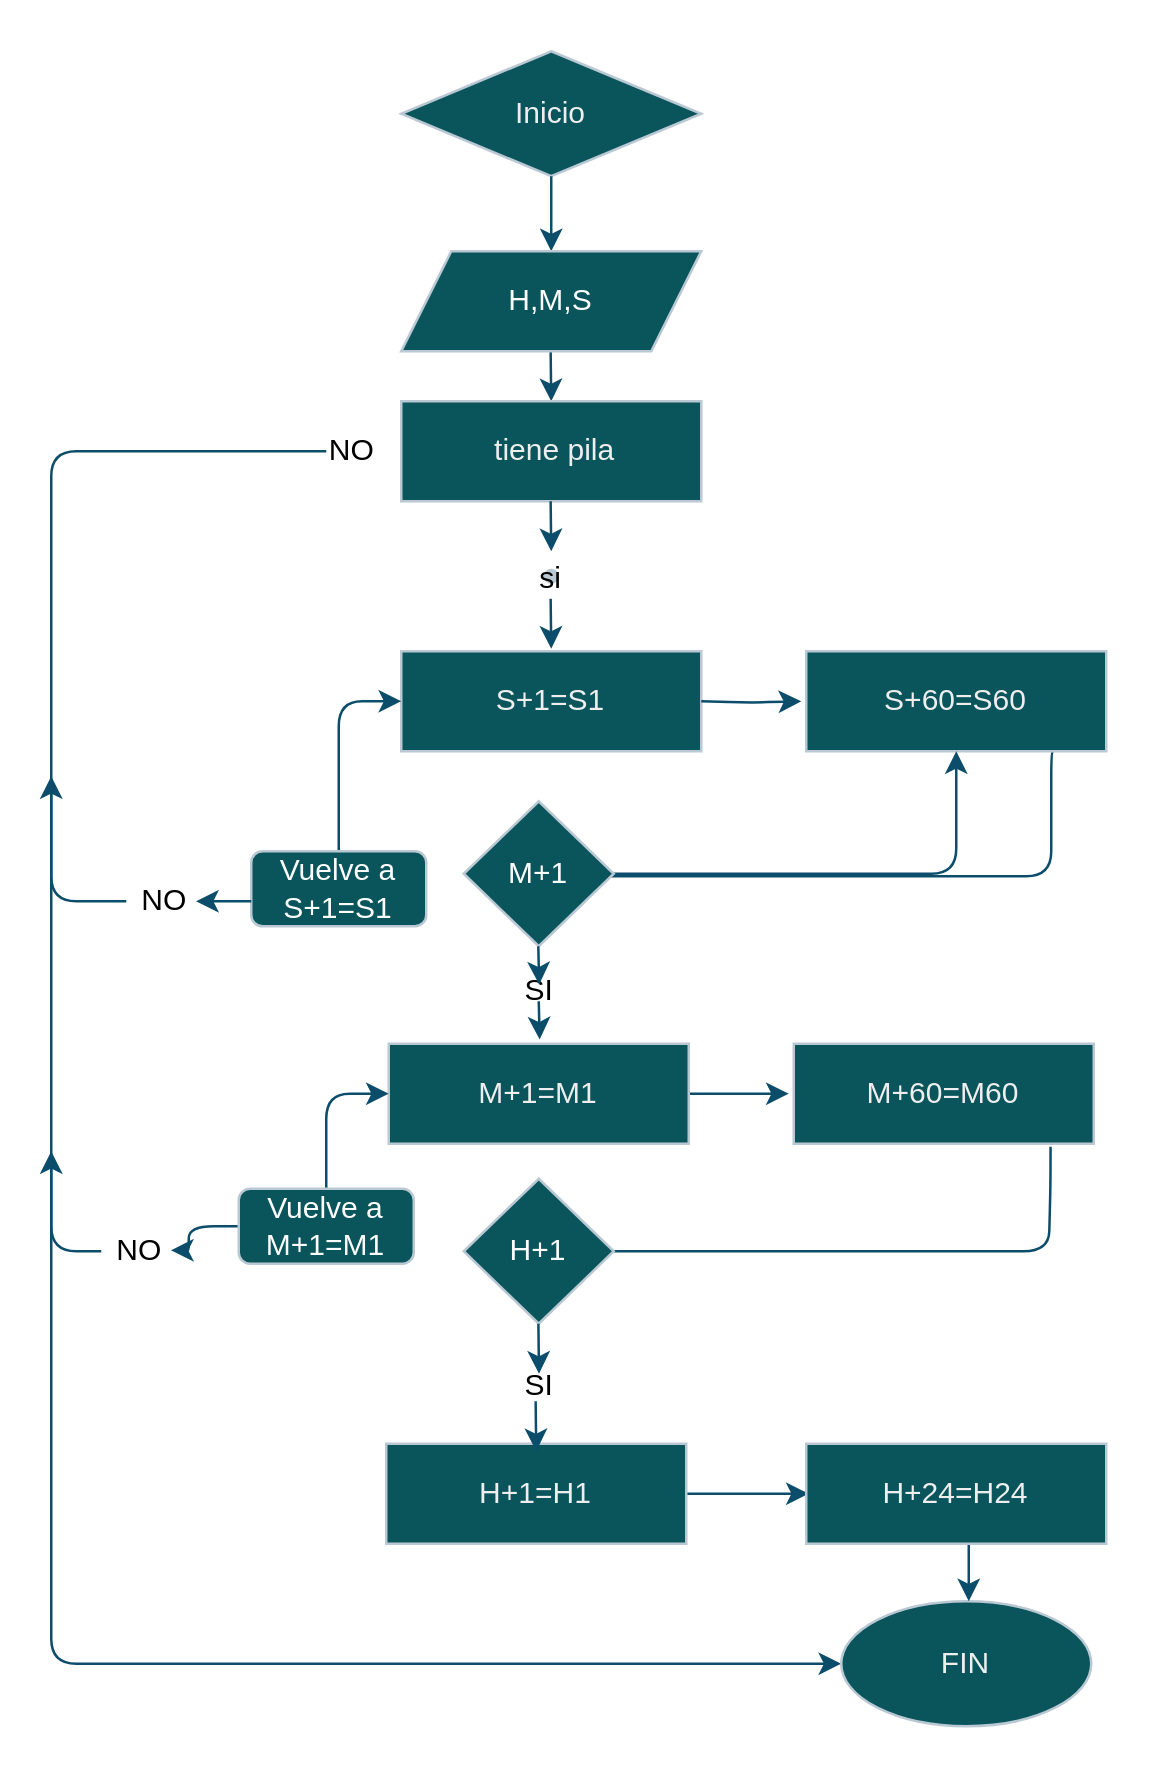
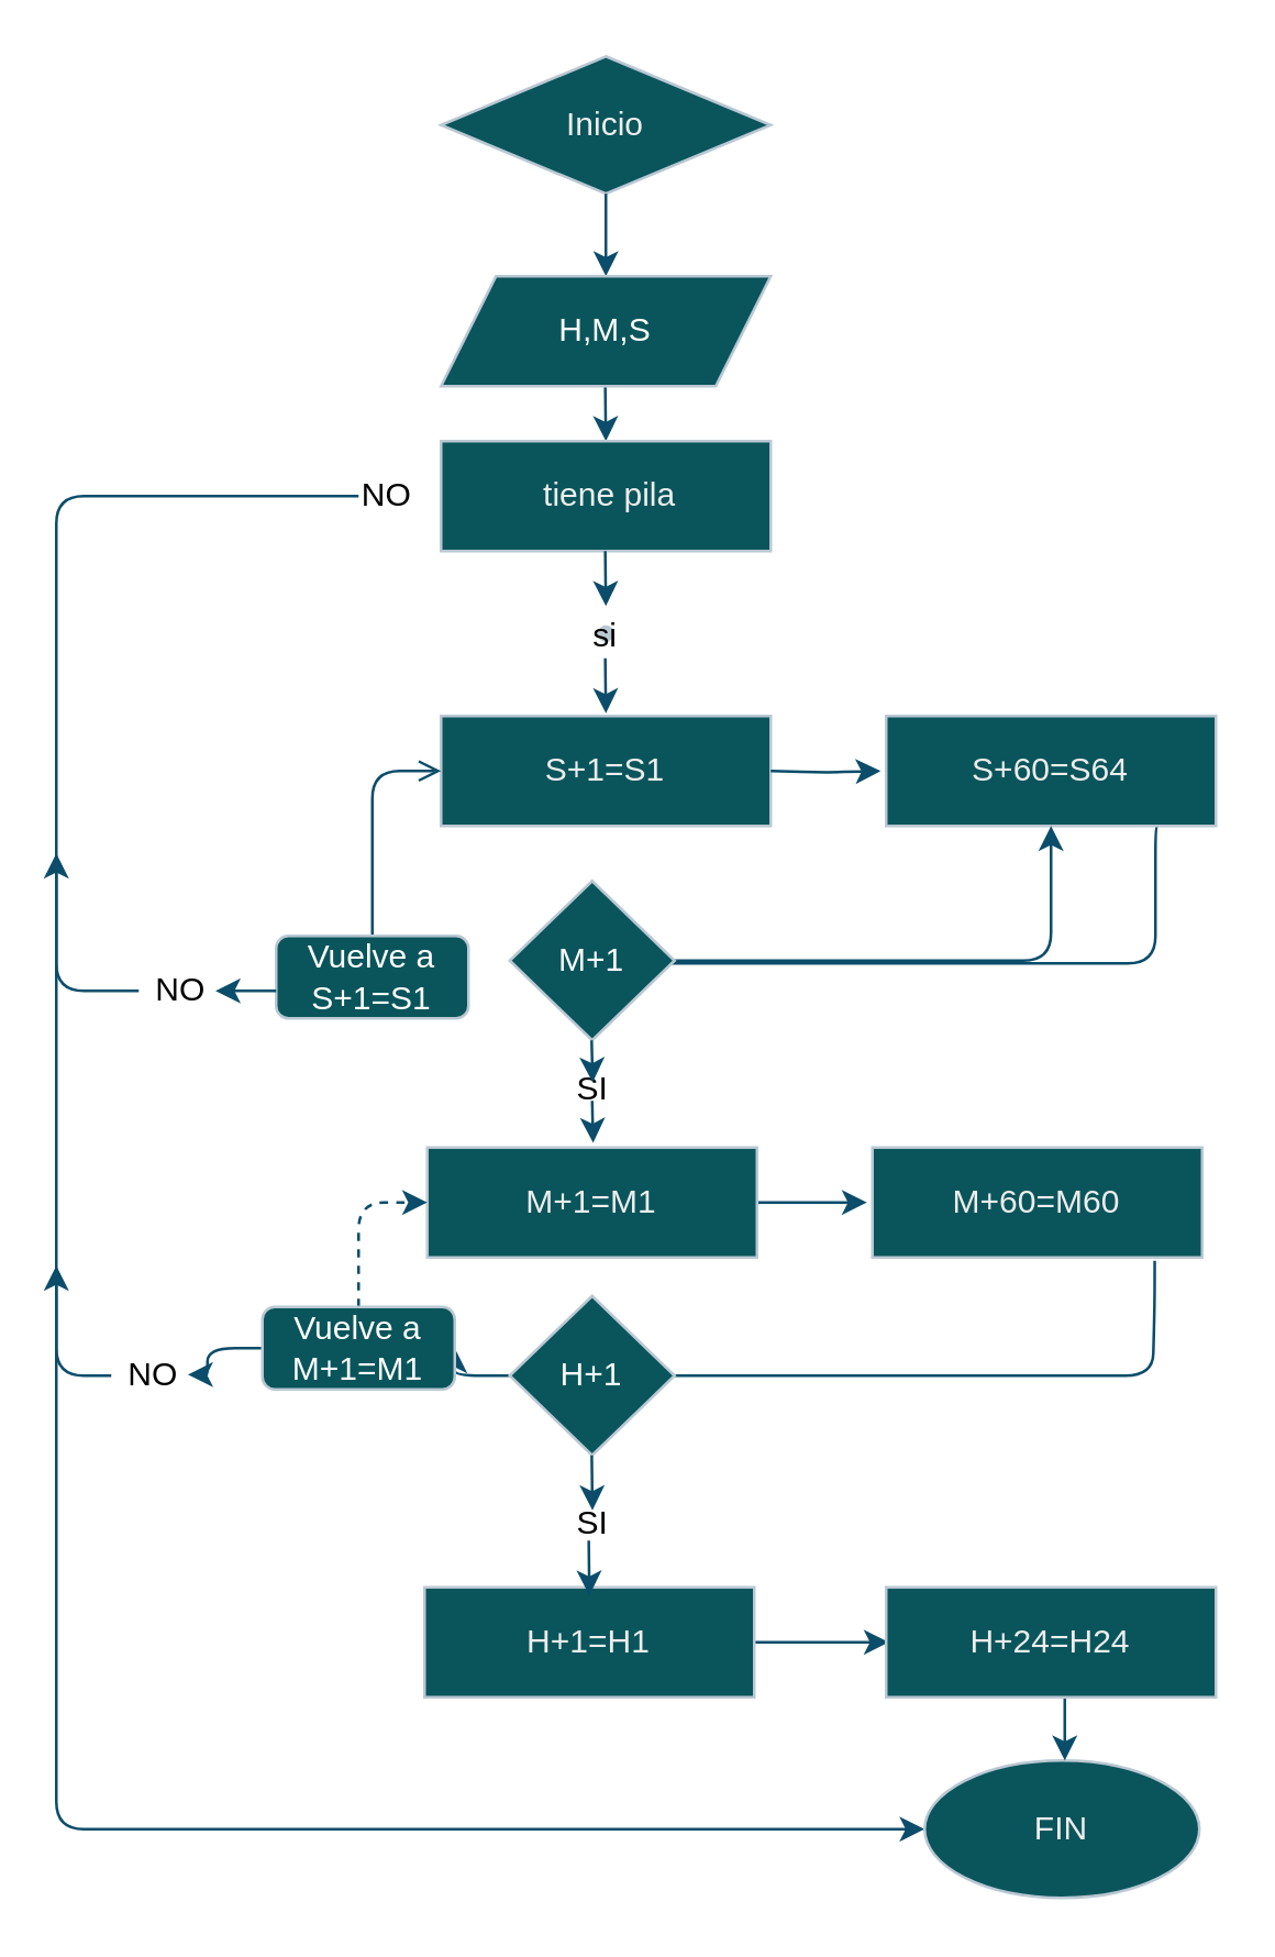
  <mxCell id="0" />
  <mxCell id="1" parent="0" />
  <mxCell id="2" value="Inicio" style="rhombus;whiteSpace=wrap;html=1;fillColor=#09555B;strokeColor=#BAC8D3;fontColor=#EEEEEE;" vertex="1" parent="1"><mxGeometry x="160" y="20" width="120" height="50" as="geometry" /></mxCell>
  <mxCell id="3" value="" style="endArrow=classic;html=1;exitX=0.5;exitY=1;exitDx=0;exitDy=0;strokeColor=#0B4D6A;" edge="1" parent="1" source="2"><mxGeometry width="50" height="50" relative="1" as="geometry"><mxPoint x="190" y="360" as="sourcePoint" /><mxPoint x="220" y="100" as="targetPoint" /></mxGeometry></mxCell>
  <mxCell id="4" value="" style="endArrow=classic;html=1;exitX=0.5;exitY=1;exitDx=0;exitDy=0;strokeColor=#0B4D6A;" edge="1" parent="1"><mxGeometry width="50" height="50" relative="1" as="geometry"><mxPoint x="219.76" y="140" as="sourcePoint" /><mxPoint x="220" y="160" as="targetPoint" /></mxGeometry></mxCell>
  <mxCell id="5" value="" style="edgeStyle=orthogonalEdgeStyle;curved=0;rounded=1;sketch=0;orthogonalLoop=1;jettySize=auto;html=1;strokeColor=#0B4D6A;entryX=0;entryY=0.5;entryDx=0;entryDy=0;" edge="1" parent="1" target="11"><mxGeometry relative="1" as="geometry"><mxPoint x="130" y="180" as="sourcePoint" /><mxPoint x="340" y="550" as="targetPoint" /><Array as="points"><mxPoint x="20" y="180" /><mxPoint x="20" y="665" /></Array></mxGeometry></mxCell>
  <mxCell id="6" value="&amp;nbsp;tiene pila" style="rounded=0;whiteSpace=wrap;html=1;fillColor=#09555B;strokeColor=#BAC8D3;fontColor=#EEEEEE;" vertex="1" parent="1"><mxGeometry x="160" y="160" width="120" height="40" as="geometry" /></mxCell>
  <mxCell id="7" value="" style="endArrow=classic;html=1;exitX=0.5;exitY=1;exitDx=0;exitDy=0;strokeColor=#0B4D6A;" edge="1" parent="1"><mxGeometry width="50" height="50" relative="1" as="geometry"><mxPoint x="219.76" y="200" as="sourcePoint" /><mxPoint x="220" y="220" as="targetPoint" /></mxGeometry></mxCell>
  <mxCell id="8" value="S+1=S1" style="rounded=0;whiteSpace=wrap;html=1;fillColor=#09555B;strokeColor=#BAC8D3;fontColor=#EEEEEE;" vertex="1" parent="1"><mxGeometry x="160" y="260" width="120" height="40" as="geometry" /></mxCell>
  <mxCell id="9" value="" style="edgeStyle=orthogonalEdgeStyle;curved=0;rounded=1;sketch=0;orthogonalLoop=1;jettySize=auto;html=1;fontColor=#000000;strokeColor=#0B4D6A;" edge="1" parent="1" source="10"><mxGeometry relative="1" as="geometry"><mxPoint x="315" y="437" as="targetPoint" /></mxGeometry></mxCell>
  <mxCell id="10" value="M+1=M1" style="rounded=0;whiteSpace=wrap;html=1;fillColor=#09555B;strokeColor=#BAC8D3;fontColor=#EEEEEE;" vertex="1" parent="1"><mxGeometry x="155" y="417" width="120" height="40" as="geometry" /></mxCell>
  <mxCell id="11" value="FIN" style="ellipse;whiteSpace=wrap;html=1;fillColor=#09555B;strokeColor=#BAC8D3;fontColor=#EEEEEE;" vertex="1" parent="1"><mxGeometry x="336" y="640" width="100" height="50" as="geometry" /></mxCell>
  <mxCell id="12" value="si" style="shape=waypoint;sketch=0;size=6;pointerEvents=1;points=[];fillColor=none;resizable=0;rotatable=0;perimeter=centerPerimeter;snapToPoint=1;rounded=0;strokeColor=#BAC8D3;" vertex="1" parent="1"><mxGeometry x="200" y="210" width="40" height="40" as="geometry" /></mxCell>
  <mxCell id="13" value="" style="endArrow=classic;html=1;exitX=0.5;exitY=1;exitDx=0;exitDy=0;strokeColor=#0B4D6A;" edge="1" parent="1"><mxGeometry width="50" height="50" relative="1" as="geometry"><mxPoint x="219.76" y="239" as="sourcePoint" /><mxPoint x="220" y="259" as="targetPoint" /></mxGeometry></mxCell>
  <mxCell id="14" value="" style="endArrow=classic;html=1;strokeColor=#0B4D6A;entryX=0.503;entryY=-0.043;entryDx=0;entryDy=0;entryPerimeter=0;" edge="1" parent="1" target="10"><mxGeometry width="50" height="50" relative="1" as="geometry"><mxPoint x="215" y="400" as="sourcePoint" /><mxPoint x="215" y="410" as="targetPoint" /></mxGeometry></mxCell>
  <mxCell id="15" value="SI" style="text;html=1;align=center;verticalAlign=middle;resizable=0;points=[];autosize=1;strokeColor=none;fontColor=#000000;" vertex="1" parent="1"><mxGeometry x="200" y="386" width="30" height="20" as="geometry" /></mxCell>
  <mxCell id="16" value="" style="edgeStyle=orthogonalEdgeStyle;curved=0;rounded=1;sketch=0;orthogonalLoop=1;jettySize=auto;html=1;fontColor=#000000;strokeColor=#0B4D6A;" edge="1" parent="1"><mxGeometry relative="1" as="geometry"><mxPoint x="273" y="597" as="sourcePoint" /><mxPoint x="323" y="597" as="targetPoint" /></mxGeometry></mxCell>
  <mxCell id="17" value="H+1=H1" style="rounded=0;whiteSpace=wrap;html=1;fillColor=#09555B;strokeColor=#BAC8D3;fontColor=#EEEEEE;" vertex="1" parent="1"><mxGeometry x="154" y="577" width="120" height="40" as="geometry" /></mxCell>
  <mxCell id="18" value="" style="endArrow=classic;html=1;exitX=0.5;exitY=1;exitDx=0;exitDy=0;strokeColor=#0B4D6A;" edge="1" parent="1"><mxGeometry width="50" height="50" relative="1" as="geometry"><mxPoint x="387" y="617" as="sourcePoint" /><mxPoint x="387" y="640" as="targetPoint" /></mxGeometry></mxCell>
  <mxCell id="19" value="" style="endArrow=classic;html=1;exitX=0.5;exitY=1;exitDx=0;exitDy=0;strokeColor=#0B4D6A;" edge="1" parent="1"><mxGeometry width="50" height="50" relative="1" as="geometry"><mxPoint x="213.76" y="560" as="sourcePoint" /><mxPoint x="214" y="580" as="targetPoint" /></mxGeometry></mxCell>
  <mxCell id="20" value="SI" style="text;html=1;align=center;verticalAlign=middle;resizable=0;points=[];autosize=1;strokeColor=none;fontColor=#000000;" vertex="1" parent="1"><mxGeometry x="200" y="544" width="30" height="20" as="geometry" /></mxCell>
  <mxCell id="21" value="M+60=M60" style="whiteSpace=wrap;html=1;rounded=0;fontColor=#EEEEEE;strokeColor=#BAC8D3;fillColor=#09555B;" vertex="1" parent="1"><mxGeometry x="317" y="417" width="120" height="40" as="geometry" /></mxCell>
  <mxCell id="22" value="" style="edgeStyle=orthogonalEdgeStyle;curved=0;rounded=1;sketch=0;orthogonalLoop=1;jettySize=auto;html=1;fontColor=#000000;strokeColor=#0B4D6A;" edge="1" parent="1"><mxGeometry relative="1" as="geometry"><mxPoint x="280" y="280" as="sourcePoint" /><mxPoint x="320" y="280" as="targetPoint" /></mxGeometry></mxCell>
  <mxCell id="23" value="" style="edgeStyle=orthogonalEdgeStyle;curved=0;rounded=1;sketch=0;orthogonalLoop=1;jettySize=auto;html=1;fontColor=#000000;strokeColor=#0B4D6A;exitX=0.825;exitY=1.075;exitDx=0;exitDy=0;exitPerimeter=0;entryX=1;entryY=1;entryDx=0;entryDy=0;" edge="1" parent="1" target="30"><mxGeometry relative="1" as="geometry"><mxPoint x="421" y="300" as="sourcePoint" /><mxPoint x="230" y="326" as="targetPoint" /><Array as="points"><mxPoint x="420" y="300" /><mxPoint x="420" y="350" /><mxPoint x="230" y="350" /><mxPoint x="230" y="346" /></Array></mxGeometry></mxCell>
- <mxCell id="24" value="S+60=S60" style="whiteSpace=wrap;html=1;rounded=0;fontColor=#EEEEEE;strokeColor=#BAC8D3;fillColor=#09555B;" vertex="1" parent="1"><mxGeometry x="322" y="260" width="120" height="40" as="geometry" /></mxCell>
+ <mxCell id="24" value="S+60=S64" style="whiteSpace=wrap;html=1;rounded=0;fontColor=#EEEEEE;strokeColor=#BAC8D3;fillColor=#09555B;" vertex="1" parent="1"><mxGeometry x="322" y="260" width="120" height="40" as="geometry" /></mxCell>
  <mxCell id="25" value="H+24=H24" style="rounded=0;whiteSpace=wrap;html=1;fillColor=#09555B;strokeColor=#BAC8D3;fontColor=#EEEEEE;" vertex="1" parent="1"><mxGeometry x="322" y="577" width="120" height="40" as="geometry" /></mxCell>
  <mxCell id="26" value="NO" style="text;html=1;align=center;verticalAlign=middle;resizable=0;points=[];autosize=1;strokeColor=none;fontColor=#000000;" vertex="1" parent="1"><mxGeometry x="125" y="170" width="30" height="20" as="geometry" /></mxCell>
  <mxCell id="27" value="" style="edgeStyle=orthogonalEdgeStyle;curved=0;rounded=1;sketch=0;orthogonalLoop=1;jettySize=auto;html=1;fontColor=#000000;strokeColor=#0B4D6A;exitX=0.856;exitY=1.03;exitDx=0;exitDy=0;exitPerimeter=0;" edge="1" parent="1" source="21"><mxGeometry relative="1" as="geometry"><mxPoint x="420.01" y="473.98" as="sourcePoint" /><mxPoint x="230" y="499.98" as="targetPoint" /><Array as="points"><mxPoint x="420" y="474" /><mxPoint x="419" y="474" /><mxPoint x="419" y="500" /></Array></mxGeometry></mxCell>
  <mxCell id="28" value="&lt;font color=&quot;#ffffff&quot;&gt;H,M,S&lt;/font&gt;" style="shape=parallelogram;perimeter=parallelogramPerimeter;whiteSpace=wrap;html=1;fixedSize=1;rounded=0;sketch=0;fontColor=#000000;strokeColor=#BAC8D3;fillColor=#09555B;" vertex="1" parent="1"><mxGeometry x="160" y="100" width="120" height="40" as="geometry" /></mxCell>
  <mxCell id="29" value="" style="edgeStyle=orthogonalEdgeStyle;curved=0;rounded=1;sketch=0;orthogonalLoop=1;jettySize=auto;html=1;fontColor=#000000;strokeColor=#0B4D6A;" edge="1" parent="1" source="30" target="24"><mxGeometry relative="1" as="geometry"><mxPoint x="160" y="349" as="targetPoint" /></mxGeometry></mxCell>
  <mxCell id="30" value="&lt;font color=&quot;#ffffff&quot;&gt;M+1&lt;/font&gt;" style="rhombus;whiteSpace=wrap;html=1;rounded=0;sketch=0;fontColor=#000000;strokeColor=#BAC8D3;fillColor=#09555B;" vertex="1" parent="1"><mxGeometry x="185" y="320" width="60" height="58" as="geometry" /></mxCell>
- <mxCell id="31" value="" style="edgeStyle=orthogonalEdgeStyle;curved=0;rounded=1;sketch=0;orthogonalLoop=1;jettySize=auto;html=1;fontColor=#000000;strokeColor=#0B4D6A;entryX=0;entryY=0.5;entryDx=0;entryDy=0;" edge="1" parent="1" source="32" target="8"><mxGeometry relative="1" as="geometry" /></mxCell>
+ <mxCell id="31" value="" style="edgeStyle=orthogonalEdgeStyle;curved=0;rounded=1;sketch=0;orthogonalLoop=1;jettySize=auto;html=1;fontColor=#000000;strokeColor=#0B4D6A;entryX=0;entryY=0.5;entryDx=0;entryDy=0;endArrow=open;" edge="1" parent="1" source="32" target="8"><mxGeometry relative="1" as="geometry" /></mxCell>
  <mxCell id="32" value="&lt;font color=&quot;#ffffff&quot;&gt;Vuelve a S+1=S1&lt;/font&gt;" style="rounded=1;whiteSpace=wrap;html=1;sketch=0;fontColor=#000000;strokeColor=#BAC8D3;fillColor=#09555B;" vertex="1" parent="1"><mxGeometry x="100" y="340" width="70" height="30" as="geometry" /></mxCell>
  <mxCell id="33" value="" style="endArrow=classic;html=1;strokeColor=#0B4D6A;entryX=0.503;entryY=-0.043;entryDx=0;entryDy=0;entryPerimeter=0;" edge="1" parent="1"><mxGeometry width="50" height="50" relative="1" as="geometry"><mxPoint x="214.82" y="378" as="sourcePoint" /><mxPoint x="215.18" y="393.28" as="targetPoint" /></mxGeometry></mxCell>
+ <mxCell id="34" value="" style="edgeStyle=orthogonalEdgeStyle;curved=0;rounded=1;sketch=0;orthogonalLoop=1;jettySize=auto;html=1;fontColor=#000000;strokeColor=#0B4D6A;" edge="1" parent="1" source="35" target="38"><mxGeometry relative="1" as="geometry" /></mxCell>
  <mxCell id="35" value="&lt;font color=&quot;#ffffff&quot;&gt;H+1&lt;/font&gt;" style="rhombus;whiteSpace=wrap;html=1;rounded=0;sketch=0;fontColor=#000000;strokeColor=#BAC8D3;fillColor=#09555B;" vertex="1" parent="1"><mxGeometry x="185" y="471" width="60" height="58" as="geometry" /></mxCell>
- <mxCell id="36" style="edgeStyle=orthogonalEdgeStyle;curved=0;rounded=1;sketch=0;orthogonalLoop=1;jettySize=auto;html=1;entryX=0;entryY=0.5;entryDx=0;entryDy=0;fontColor=#000000;strokeColor=#0B4D6A;" edge="1" parent="1" source="38" target="10"><mxGeometry relative="1" as="geometry" /></mxCell>
+ <mxCell id="36" style="edgeStyle=orthogonalEdgeStyle;curved=0;rounded=1;sketch=0;orthogonalLoop=1;jettySize=auto;html=1;entryX=0;entryY=0.5;entryDx=0;entryDy=0;fontColor=#000000;strokeColor=#0B4D6A;dashed=1;" edge="1" parent="1" source="38" target="10"><mxGeometry relative="1" as="geometry" /></mxCell>
  <mxCell id="37" value="" style="edgeStyle=orthogonalEdgeStyle;curved=0;rounded=1;sketch=0;orthogonalLoop=1;jettySize=auto;html=1;fontColor=#000000;strokeColor=#0B4D6A;entryX=0.929;entryY=0.481;entryDx=0;entryDy=0;entryPerimeter=0;" edge="1" parent="1" source="38" target="41"><mxGeometry relative="1" as="geometry"><mxPoint x="60" y="500" as="targetPoint" /><Array as="points" /></mxGeometry></mxCell>
  <mxCell id="38" value="&lt;font color=&quot;#ffffff&quot;&gt;Vuelve a M+1=M1&lt;/font&gt;" style="rounded=1;whiteSpace=wrap;html=1;sketch=0;fontColor=#000000;strokeColor=#BAC8D3;fillColor=#09555B;" vertex="1" parent="1"><mxGeometry x="95" y="475" width="70" height="30" as="geometry" /></mxCell>
  <mxCell id="39" value="" style="endArrow=classic;html=1;exitX=0.5;exitY=1;exitDx=0;exitDy=0;strokeColor=#0B4D6A;" edge="1" parent="1"><mxGeometry width="50" height="50" relative="1" as="geometry"><mxPoint x="214.86" y="529" as="sourcePoint" /><mxPoint x="215.1" y="549" as="targetPoint" /></mxGeometry></mxCell>
  <mxCell id="40" style="edgeStyle=orthogonalEdgeStyle;curved=0;rounded=1;sketch=0;orthogonalLoop=1;jettySize=auto;html=1;fontColor=#000000;strokeColor=#0B4D6A;" edge="1" parent="1" source="41"><mxGeometry relative="1" as="geometry"><mxPoint x="20" y="460" as="targetPoint" /></mxGeometry></mxCell>
  <mxCell id="41" value="NO" style="text;html=1;align=center;verticalAlign=middle;resizable=0;points=[];autosize=1;strokeColor=none;fontColor=#000000;" vertex="1" parent="1"><mxGeometry x="40" y="490" width="30" height="20" as="geometry" /></mxCell>
  <mxCell id="42" value="" style="edgeStyle=orthogonalEdgeStyle;curved=0;rounded=1;sketch=0;orthogonalLoop=1;jettySize=auto;html=1;fontColor=#000000;strokeColor=#0B4D6A;entryX=0.929;entryY=0.481;entryDx=0;entryDy=0;entryPerimeter=0;" edge="1" target="43" parent="1"><mxGeometry relative="1" as="geometry"><mxPoint x="100" y="360" as="sourcePoint" /><mxPoint x="70" y="360" as="targetPoint" /><Array as="points" /></mxGeometry></mxCell>
  <mxCell id="43" value="NO" style="text;html=1;align=center;verticalAlign=middle;resizable=0;points=[];autosize=1;strokeColor=none;fontColor=#000000;" vertex="1" parent="1"><mxGeometry x="50" y="350" width="30" height="20" as="geometry" /></mxCell>
  <mxCell id="44" style="edgeStyle=orthogonalEdgeStyle;curved=0;rounded=1;sketch=0;orthogonalLoop=1;jettySize=auto;html=1;fontColor=#000000;strokeColor=#0B4D6A;" edge="1" source="43" parent="1"><mxGeometry relative="1" as="geometry"><mxPoint x="20" y="310" as="targetPoint" /><Array as="points"><mxPoint x="20" y="360" /><mxPoint x="20" y="320" /></Array></mxGeometry></mxCell>
